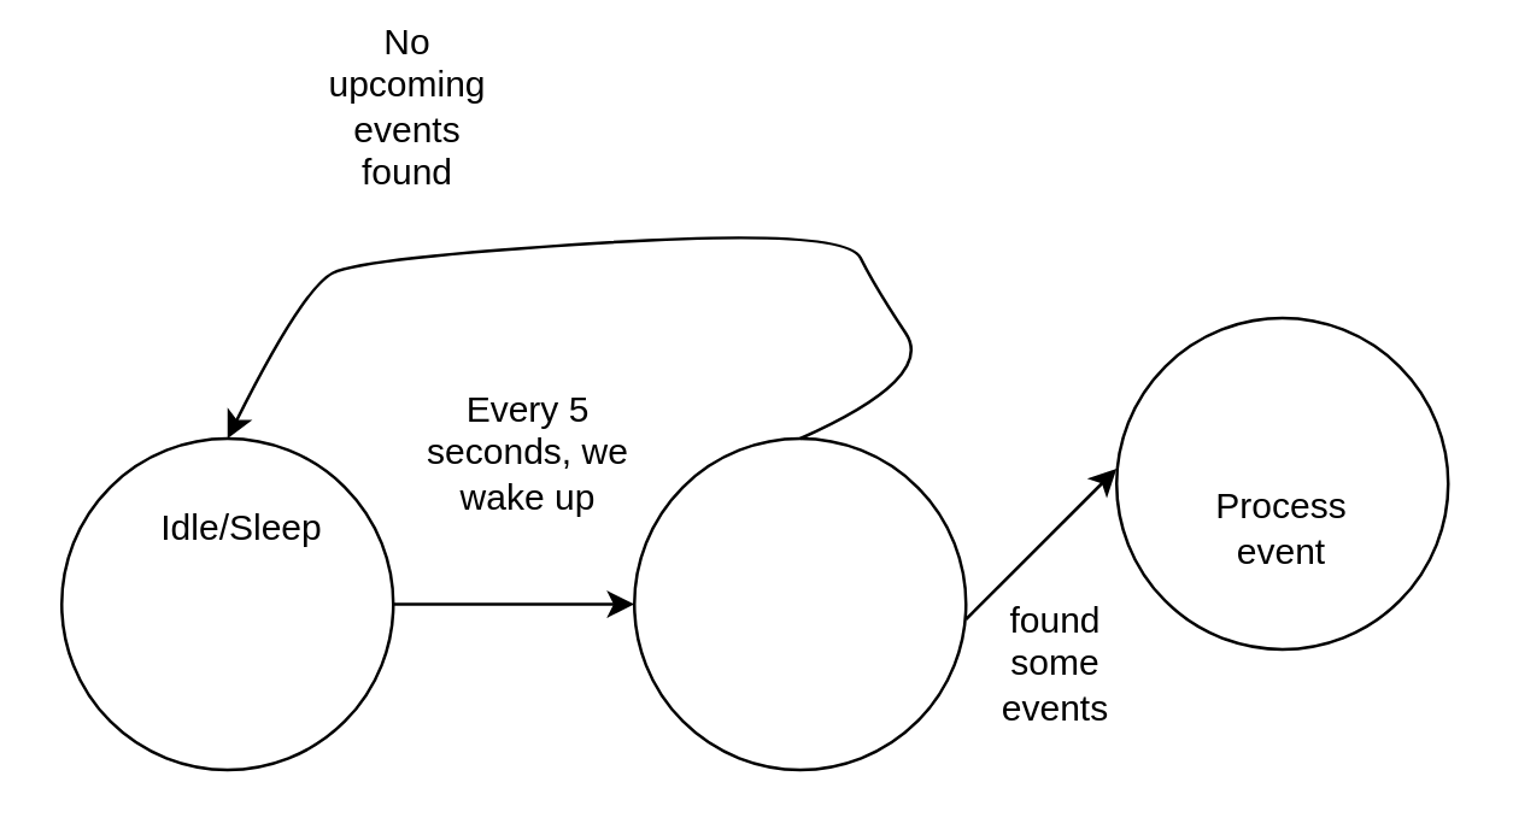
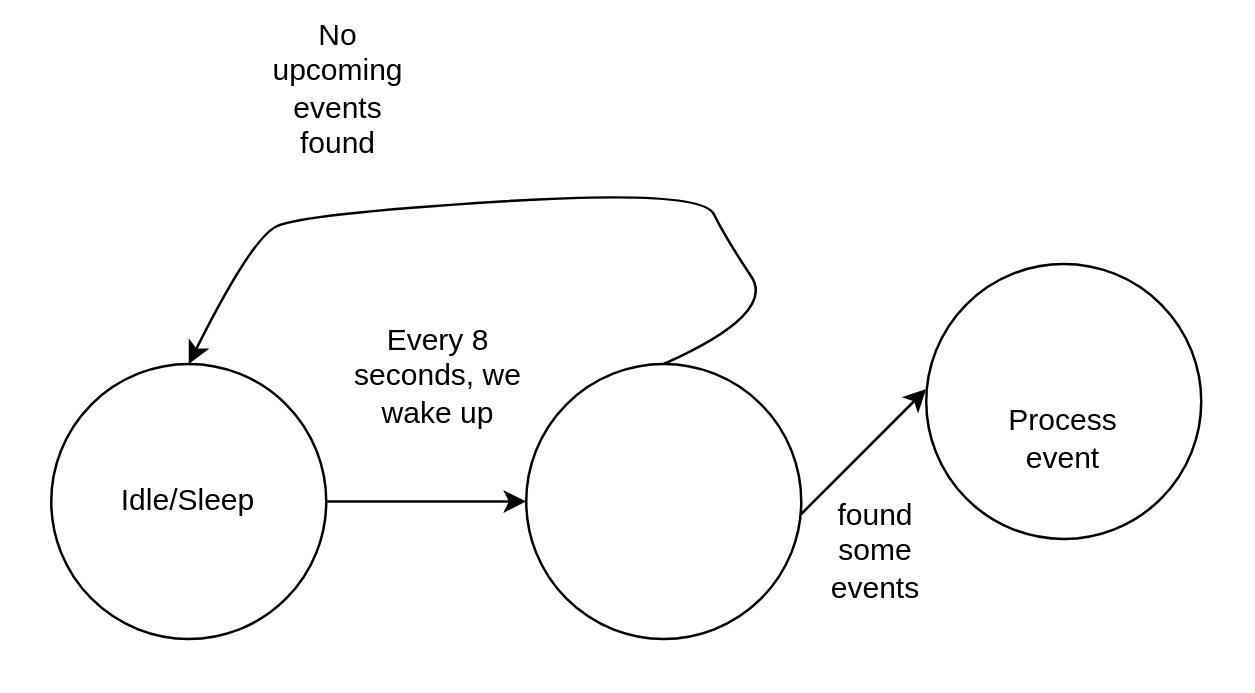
  <mxCell id="0" />
  <mxCell id="1" parent="0" />
  <mxCell id="2" value="" style="ellipse;whiteSpace=wrap;html=1;aspect=fixed;" vertex="1" parent="1"><mxGeometry x="20" y="145" width="110" height="110" as="geometry" /></mxCell>
- <mxCell id="3" value="Idle/Sleep" style="text;html=1;align=center;verticalAlign=middle;whiteSpace=wrap;rounded=0;" vertex="1" parent="1"><mxGeometry x="50" y="160" width="60" height="30" as="geometry" /></mxCell>
+ <mxCell id="3" value="Idle/Sleep" style="text;html=1;align=center;verticalAlign=middle;whiteSpace=wrap;rounded=0;" vertex="1" parent="1"><mxGeometry x="45" y="185" width="60" height="30" as="geometry" /></mxCell>
  <mxCell id="4" value="" style="ellipse;whiteSpace=wrap;html=1;aspect=fixed;" vertex="1" parent="1"><mxGeometry x="210" y="145" width="110" height="110" as="geometry" /></mxCell>
  <mxCell id="5" value="" style="endArrow=classic;html=1;rounded=0;exitX=1;exitY=0.5;exitDx=0;exitDy=0;entryX=0;entryY=0.5;entryDx=0;entryDy=0;" edge="1" parent="1" source="2" target="4"><mxGeometry width="50" height="50" relative="1" as="geometry"><mxPoint x="160" y="245" as="sourcePoint" /><mxPoint x="210" y="195" as="targetPoint" /></mxGeometry></mxCell>
- <mxCell id="6" value="Every 5 seconds, we wake up" style="text;html=1;align=center;verticalAlign=middle;whiteSpace=wrap;rounded=0;" vertex="1" parent="1"><mxGeometry x="130" y="125" width="90" height="50" as="geometry" /></mxCell>
+ <mxCell id="6" value="Every 8 seconds, we wake up" style="text;html=1;align=center;verticalAlign=middle;whiteSpace=wrap;rounded=0;" vertex="1" parent="1"><mxGeometry x="130" y="125" width="90" height="50" as="geometry" /></mxCell>
  <mxCell id="7" value="" style="curved=1;endArrow=classic;html=1;rounded=0;exitX=0.5;exitY=0;exitDx=0;exitDy=0;entryX=0.5;entryY=0;entryDx=0;entryDy=0;" edge="1" parent="1" source="4" target="2"><mxGeometry width="50" height="50" relative="1" as="geometry"><mxPoint x="260" y="125" as="sourcePoint" /><mxPoint x="310" y="75" as="targetPoint" /><Array as="points"><mxPoint x="310" y="125" /><mxPoint x="290" y="95" /><mxPoint x="280" y="75" /><mxPoint x="120" y="85" /><mxPoint x="100" y="95" /></Array></mxGeometry></mxCell>
  <mxCell id="8" value="No upcoming events found" style="text;html=1;align=center;verticalAlign=middle;whiteSpace=wrap;rounded=0;" vertex="1" parent="1"><mxGeometry x="105" y="20" width="60" height="30" as="geometry" /></mxCell>
  <mxCell id="9" value="" style="endArrow=classic;html=1;rounded=0;" edge="1" parent="1"><mxGeometry width="50" height="50" relative="1" as="geometry"><mxPoint x="320" y="205" as="sourcePoint" /><mxPoint x="370" y="155" as="targetPoint" /></mxGeometry></mxCell>
  <mxCell id="10" value="" style="ellipse;whiteSpace=wrap;html=1;aspect=fixed;" vertex="1" parent="1"><mxGeometry x="370" y="105" width="110" height="110" as="geometry" /></mxCell>
  <mxCell id="11" value="found some events" style="text;html=1;align=center;verticalAlign=middle;whiteSpace=wrap;rounded=0;" vertex="1" parent="1"><mxGeometry x="320" y="205" width="60" height="30" as="geometry" /></mxCell>
  <mxCell id="12" value="Process event" style="text;html=1;align=center;verticalAlign=middle;whiteSpace=wrap;rounded=0;" vertex="1" parent="1"><mxGeometry x="395" y="160" width="60" height="30" as="geometry" /></mxCell>
